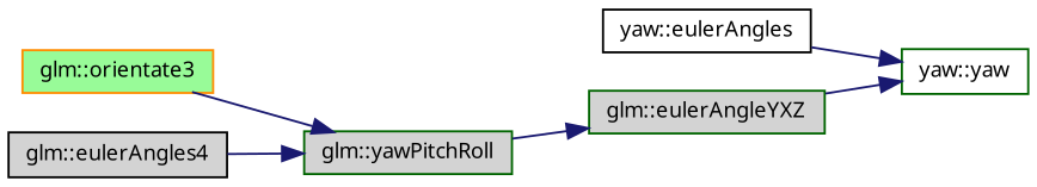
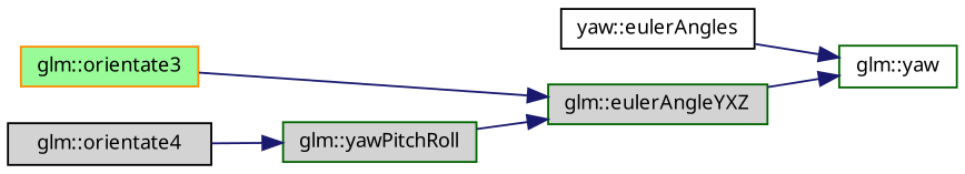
  digraph {
    fontname="Noto Sans"
    rankdir=RL
    node [color=darkgreen fillcolor=lightgrey fontname="Noto Sans" fontsize=10 shape=record style=filled]
    edge [color=midnightblue dir=back fontname="Noto Sans" fontsize=10 labelfontname=Helvetica labelfontsize=10 style=solid]
-   n1 [fillcolor=white fontcolor=black height=0.2 label="yaw::yaw" width=0.4]
+   n1 [fillcolor=white fontcolor=black height=0.2 label="glm::yaw" width=0.4]
    n2 [color=black fillcolor=white height=0.2 label="yaw::eulerAngles" width=0.4]
    n3 [height=0.2 label="glm::eulerAngleYXZ" width=0.4]
    n4 [height=0.2 label="glm::yawPitchRoll" width=0.4]
    n5 [color=darkorange fillcolor=palegreen height=0.2 label="glm::orientate3" width=0.4]
-   n6 [color=black height=0.2 label="glm::eulerAngles4" width=0.4]
+   n6 [color=black height=0.2 label="glm::orientate4" width=0.4]
    n1 -> n2
    n1 -> n3
    n3 -> n4
-   n4 -> n5
+   n3 -> n5
    n4 -> n6
  }
